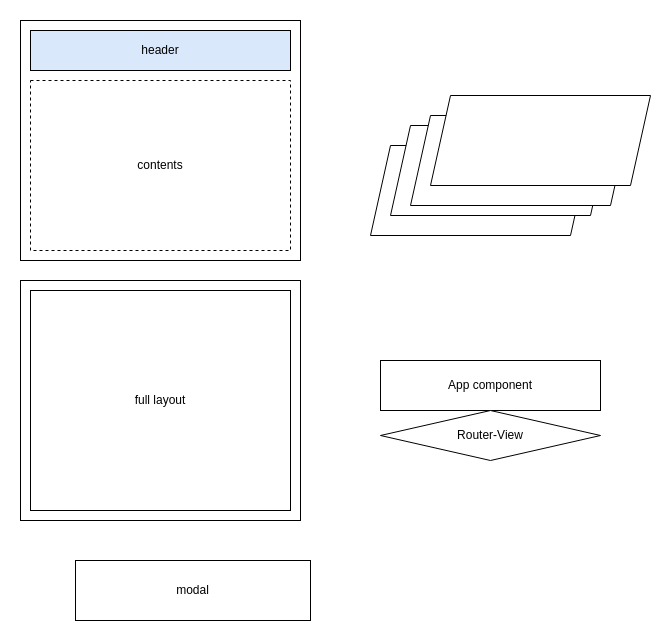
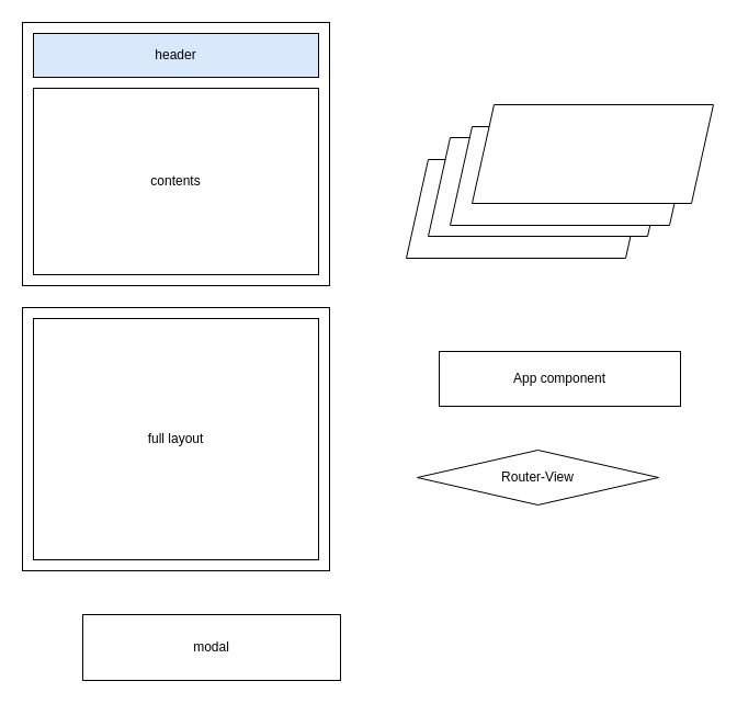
  <mxCell id="0" />
  <mxCell id="1" parent="0" />
  <mxCell id="2" value="" style="rounded=0;whiteSpace=wrap;html=1;" vertex="1" parent="1"><mxGeometry x="20" y="20" width="280" height="240" as="geometry" /></mxCell>
  <mxCell id="3" value="header" style="rounded=0;whiteSpace=wrap;html=1;fillColor=#dae8fc;" vertex="1" parent="1"><mxGeometry x="30" y="30" width="260" height="40" as="geometry" /></mxCell>
- <mxCell id="4" value="contents" style="rounded=0;whiteSpace=wrap;html=1;dashed=1;" vertex="1" parent="1"><mxGeometry x="30" y="80" width="260" height="170" as="geometry" /></mxCell>
+ <mxCell id="4" value="contents" style="rounded=0;whiteSpace=wrap;html=1;" vertex="1" parent="1"><mxGeometry x="30" y="80" width="260" height="170" as="geometry" /></mxCell>
  <mxCell id="5" value="" style="rounded=0;whiteSpace=wrap;html=1;" vertex="1" parent="1"><mxGeometry x="20" y="280" width="280" height="240" as="geometry" /></mxCell>
  <mxCell id="6" value="full layout" style="rounded=0;whiteSpace=wrap;html=1;" vertex="1" parent="1"><mxGeometry x="30" y="290" width="260" height="220" as="geometry" /></mxCell>
  <mxCell id="7" value="modal" style="rounded=0;whiteSpace=wrap;html=1;" vertex="1" parent="1"><mxGeometry x="75" y="560" width="235" height="60" as="geometry" /></mxCell>
  <mxCell id="8" value="" style="shape=parallelogram;perimeter=parallelogramPerimeter;whiteSpace=wrap;html=1;fixedSize=1;" vertex="1" parent="1"><mxGeometry x="370" y="145" width="220" height="90" as="geometry" /></mxCell>
  <mxCell id="9" value="" style="shape=parallelogram;perimeter=parallelogramPerimeter;whiteSpace=wrap;html=1;fixedSize=1;" vertex="1" parent="1"><mxGeometry x="390" y="125" width="220" height="90" as="geometry" /></mxCell>
  <mxCell id="10" value="" style="shape=parallelogram;perimeter=parallelogramPerimeter;whiteSpace=wrap;html=1;fixedSize=1;" vertex="1" parent="1"><mxGeometry x="410" y="115" width="220" height="90" as="geometry" /></mxCell>
  <mxCell id="11" value="" style="shape=parallelogram;perimeter=parallelogramPerimeter;whiteSpace=wrap;html=1;fixedSize=1;" vertex="1" parent="1"><mxGeometry x="430" y="95" width="220" height="90" as="geometry" /></mxCell>
- <mxCell id="12" value="App component" style="rounded=0;whiteSpace=wrap;html=1;" vertex="1" parent="1"><mxGeometry x="380" y="360" width="220" height="50" as="geometry" /></mxCell>
+ <mxCell id="12" value="App component" style="rounded=0;whiteSpace=wrap;html=1;" vertex="1" parent="1"><mxGeometry x="400" y="320" width="220" height="50" as="geometry" /></mxCell>
  <mxCell id="13" value="Router-View" style="rhombus;whiteSpace=wrap;html=1;" vertex="1" parent="1"><mxGeometry x="380" y="410" width="220" height="50" as="geometry" /></mxCell>
